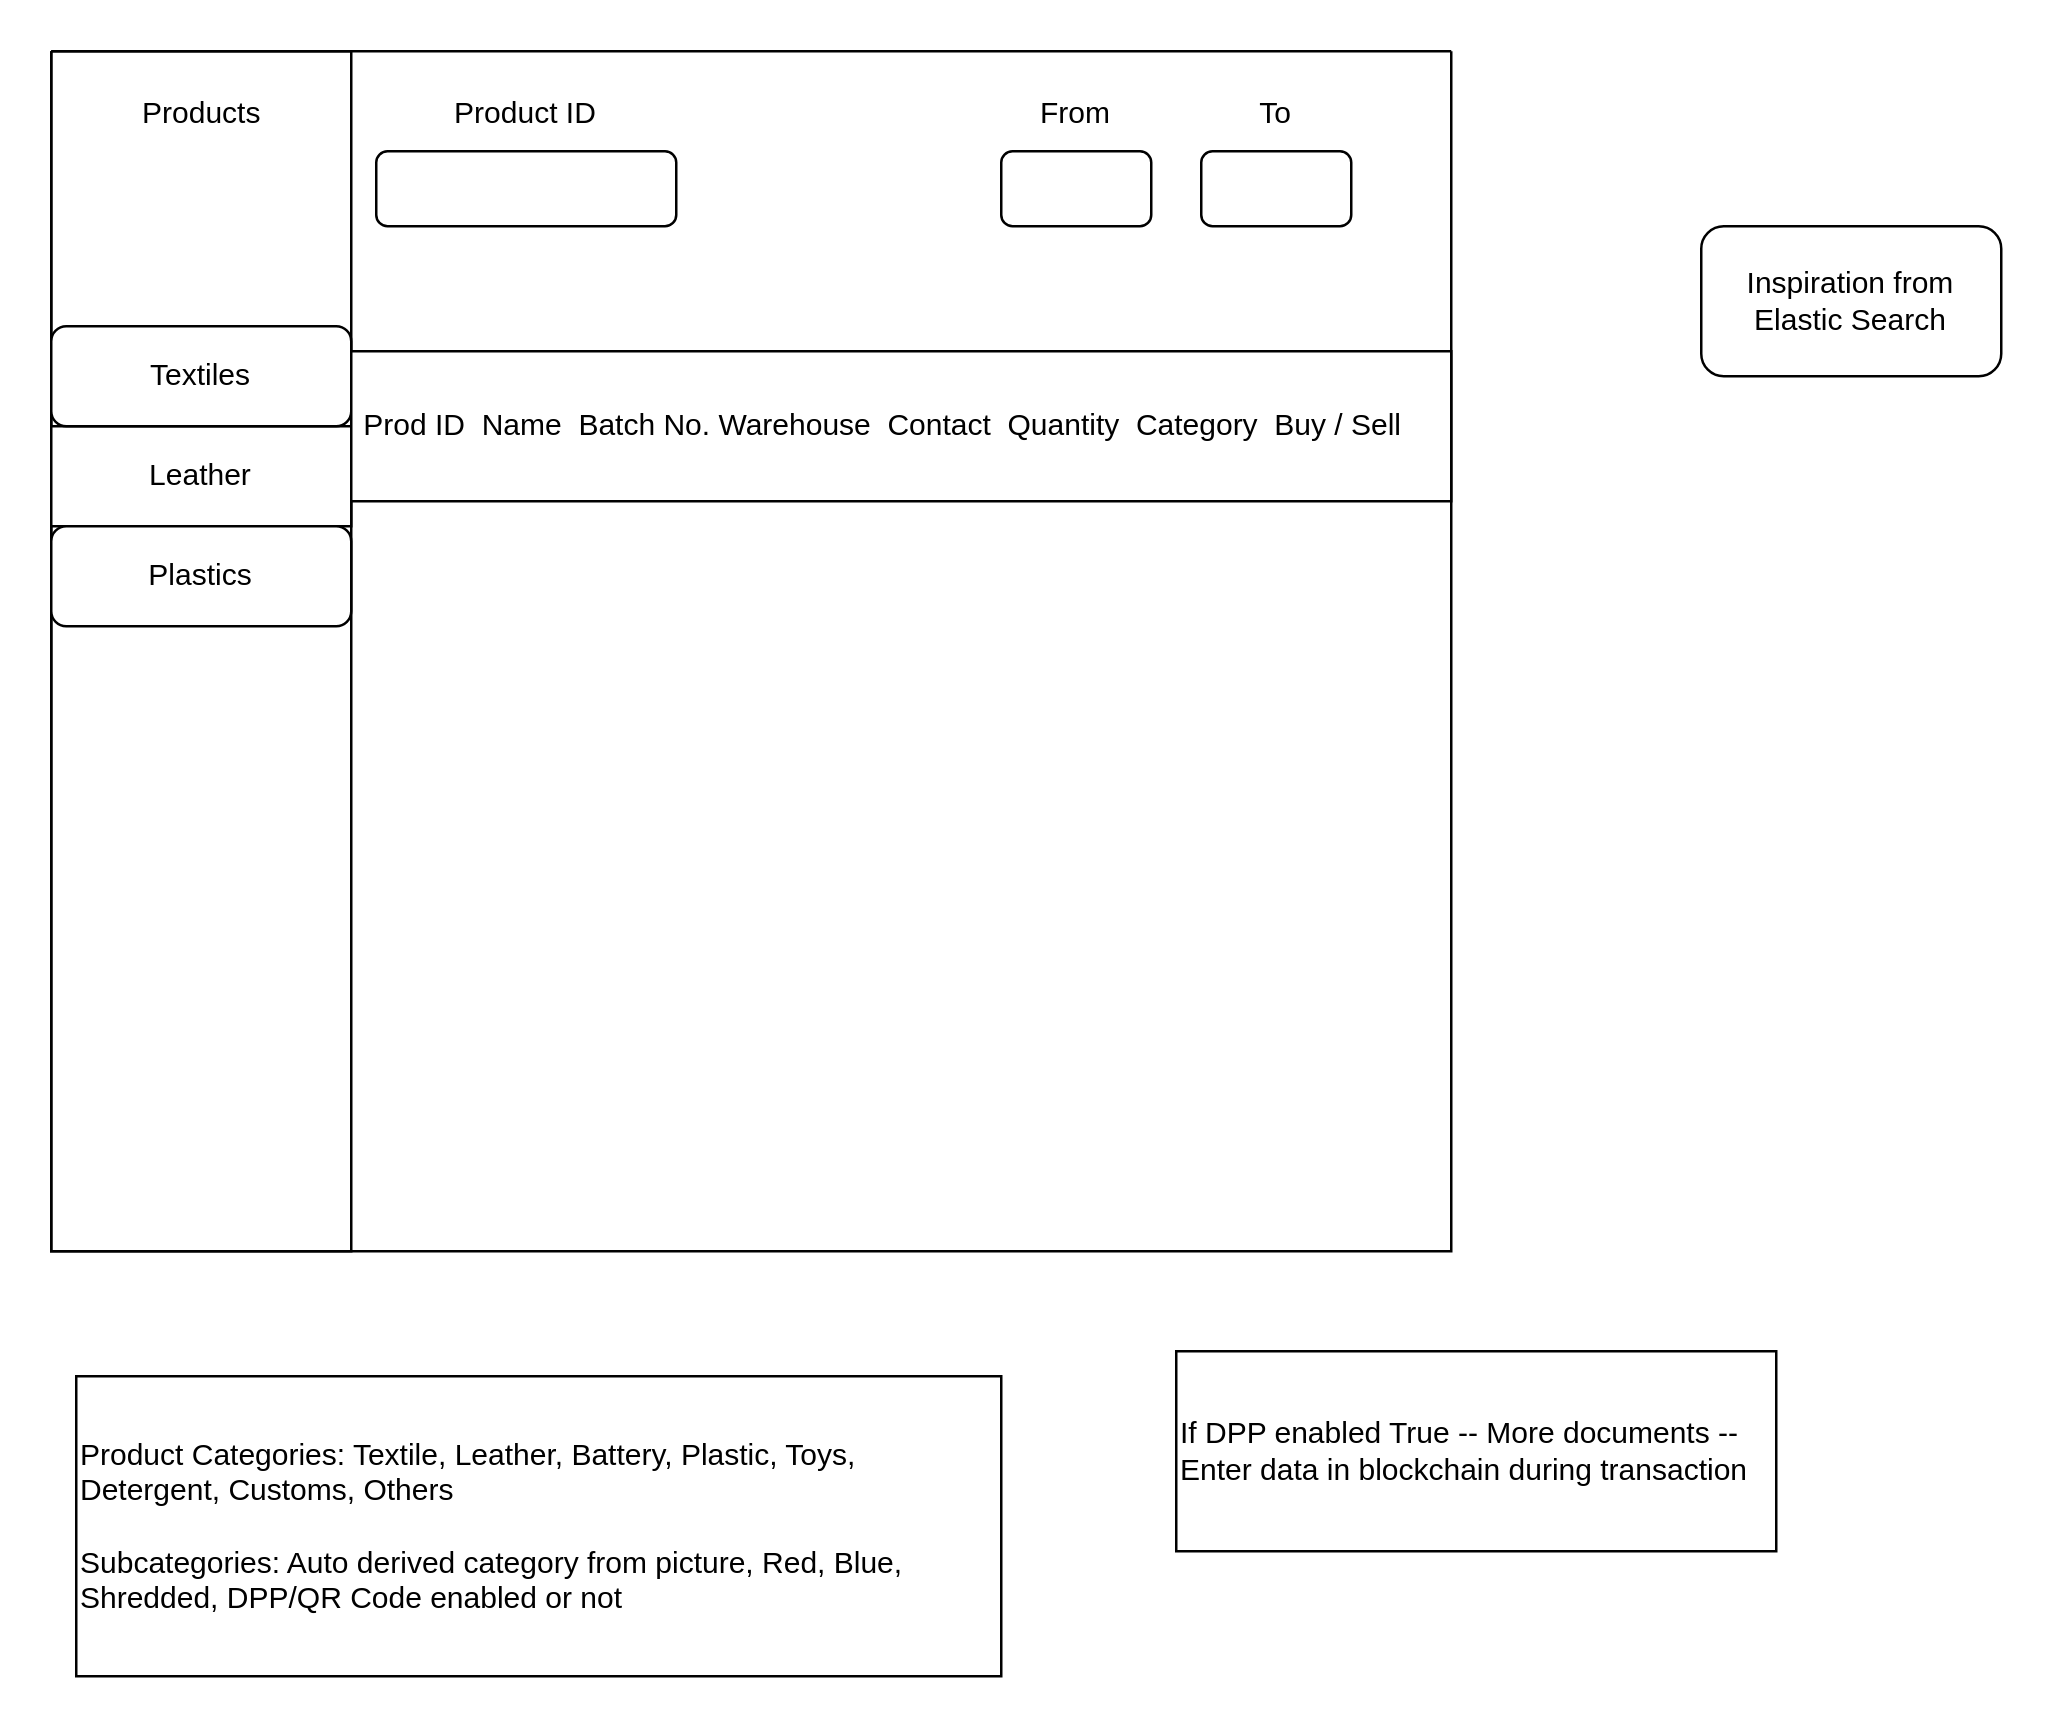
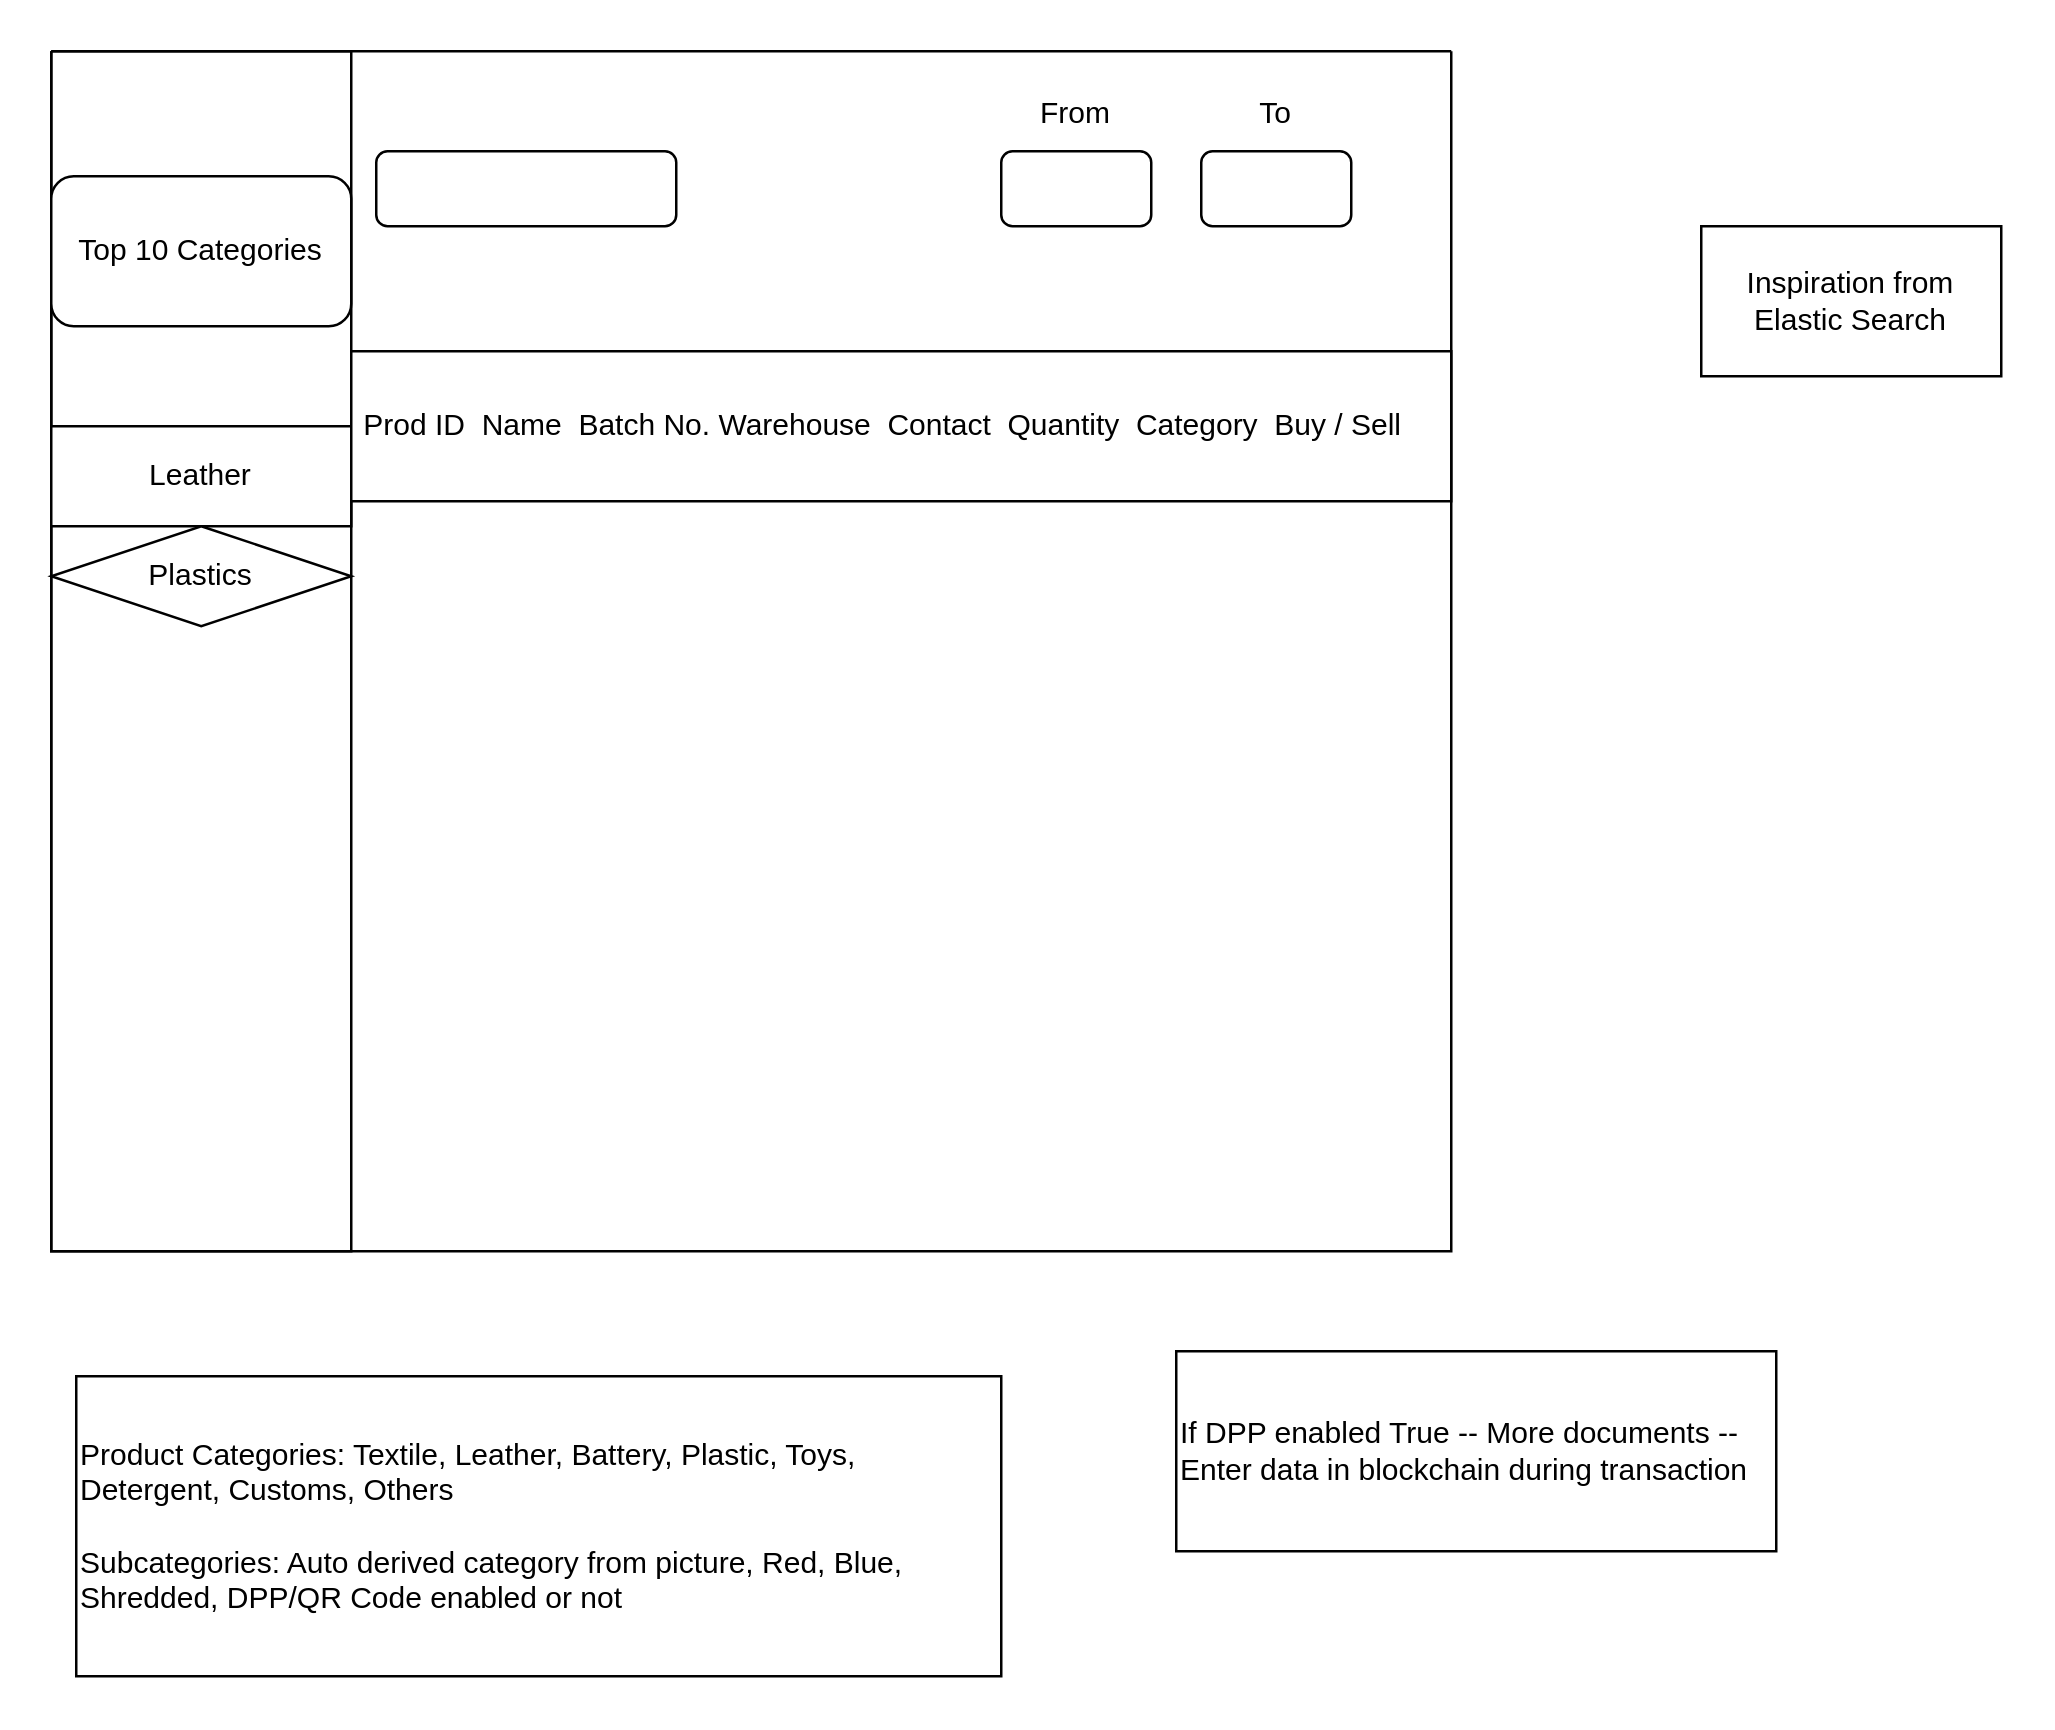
  <mxCell id="0" />
  <mxCell id="1" parent="0" />
  <mxCell id="2" value="" style="swimlane;startSize=0;" parent="1" vertex="1"><mxGeometry x="20" y="20" width="560" height="480" as="geometry" /></mxCell>
  <mxCell id="3" value="" style="swimlane;startSize=0;" parent="2" vertex="1"><mxGeometry width="120" height="480" as="geometry" /></mxCell>
- <mxCell id="4" value="Products" style="text;html=1;align=center;verticalAlign=middle;resizable=0;points=[];autosize=1;strokeColor=none;fillColor=none;" vertex="1" parent="3"><mxGeometry x="25" y="10" width="70" height="30" as="geometry" /></mxCell>
+ <mxCell id="5" value="Top 10 Categories" style="rounded=1;whiteSpace=wrap;html=1;" vertex="1" parent="3"><mxGeometry y="50" width="120" height="60" as="geometry" /></mxCell>
  <mxCell id="6" value="Leather" style="whiteSpace=wrap;html=1;rounded=0;" vertex="1" parent="3"><mxGeometry y="150" width="120" height="40" as="geometry" /></mxCell>
- <mxCell id="7" value="Plastics" style="rounded=1;whiteSpace=wrap;html=1;" vertex="1" parent="3"><mxGeometry y="190" width="120" height="40" as="geometry" /></mxCell>
- <mxCell id="8" value="Textiles" style="rounded=1;whiteSpace=wrap;html=1;" vertex="1" parent="3"><mxGeometry y="110" width="120" height="40" as="geometry" /></mxCell>
+ <mxCell id="7" value="Plastics" style="rhombus;whiteSpace=wrap;html=1;" vertex="1" parent="3"><mxGeometry y="190" width="120" height="40" as="geometry" /></mxCell>
  <mxCell id="9" value="" style="endArrow=none;html=1;rounded=0;exitX=1;exitY=0.25;exitDx=0;exitDy=0;entryX=1;entryY=0.25;entryDx=0;entryDy=0;" parent="2" source="3" target="2" edge="1"><mxGeometry width="50" height="50" relative="1" as="geometry"><mxPoint x="350" y="280" as="sourcePoint" /><mxPoint x="400" y="230" as="targetPoint" /></mxGeometry></mxCell>
  <mxCell id="10" value="" style="rounded=1;whiteSpace=wrap;html=1;" vertex="1" parent="2"><mxGeometry x="130" y="40" width="120" height="30" as="geometry" /></mxCell>
- <mxCell id="11" value="Product ID" style="text;html=1;align=center;verticalAlign=middle;whiteSpace=wrap;rounded=0;" vertex="1" parent="2"><mxGeometry x="160" y="10" width="60" height="30" as="geometry" /></mxCell>
  <mxCell id="12" value="" style="rounded=1;whiteSpace=wrap;html=1;" vertex="1" parent="2"><mxGeometry x="380" y="40" width="60" height="30" as="geometry" /></mxCell>
  <mxCell id="13" value="From" style="text;html=1;align=center;verticalAlign=middle;whiteSpace=wrap;rounded=0;" vertex="1" parent="2"><mxGeometry x="380" y="10" width="60" height="30" as="geometry" /></mxCell>
  <mxCell id="14" value="" style="rounded=1;whiteSpace=wrap;html=1;" vertex="1" parent="2"><mxGeometry x="460" y="40" width="60" height="30" as="geometry" /></mxCell>
  <mxCell id="15" value="To" style="text;html=1;align=center;verticalAlign=middle;whiteSpace=wrap;rounded=0;" vertex="1" parent="2"><mxGeometry x="460" y="10" width="60" height="30" as="geometry" /></mxCell>
  <mxCell id="16" value="&amp;nbsp;Prod ID&amp;nbsp; Name&amp;nbsp; Batch No. Warehouse&amp;nbsp; Contact&amp;nbsp; Quantity&amp;nbsp; Category&amp;nbsp; Buy / Sell" style="whiteSpace=wrap;html=1;align=left;" vertex="1" parent="2"><mxGeometry x="120" y="120" width="440" height="60" as="geometry" /></mxCell>
- <mxCell id="17" value="Inspiration from Elastic Search" style="rounded=1;whiteSpace=wrap;html=1;" vertex="1" parent="1"><mxGeometry x="680" y="90" width="120" height="60" as="geometry" /></mxCell>
+ <mxCell id="17" value="Inspiration from Elastic Search" style="whiteSpace=wrap;html=1;rounded=0;" vertex="1" parent="1"><mxGeometry x="680" y="90" width="120" height="60" as="geometry" /></mxCell>
  <mxCell id="18" value="Product Categories: Textile, Leather, Battery, Plastic, Toys, Detergent, Customs, Others&lt;div&gt;&lt;br&gt;&lt;/div&gt;&lt;div&gt;Subcategories: Auto derived category from picture, Red, Blue, Shredded, DPP/QR Code enabled or not&lt;/div&gt;" style="rounded=0;whiteSpace=wrap;html=1;align=left;" vertex="1" parent="1"><mxGeometry x="30" y="550" width="370" height="120" as="geometry" /></mxCell>
  <mxCell id="19" value="If DPP enabled True -- More documents -- Enter data in blockchain during transaction" style="rounded=0;whiteSpace=wrap;html=1;align=left;" vertex="1" parent="1"><mxGeometry x="470" y="540" width="240" height="80" as="geometry" /></mxCell>
